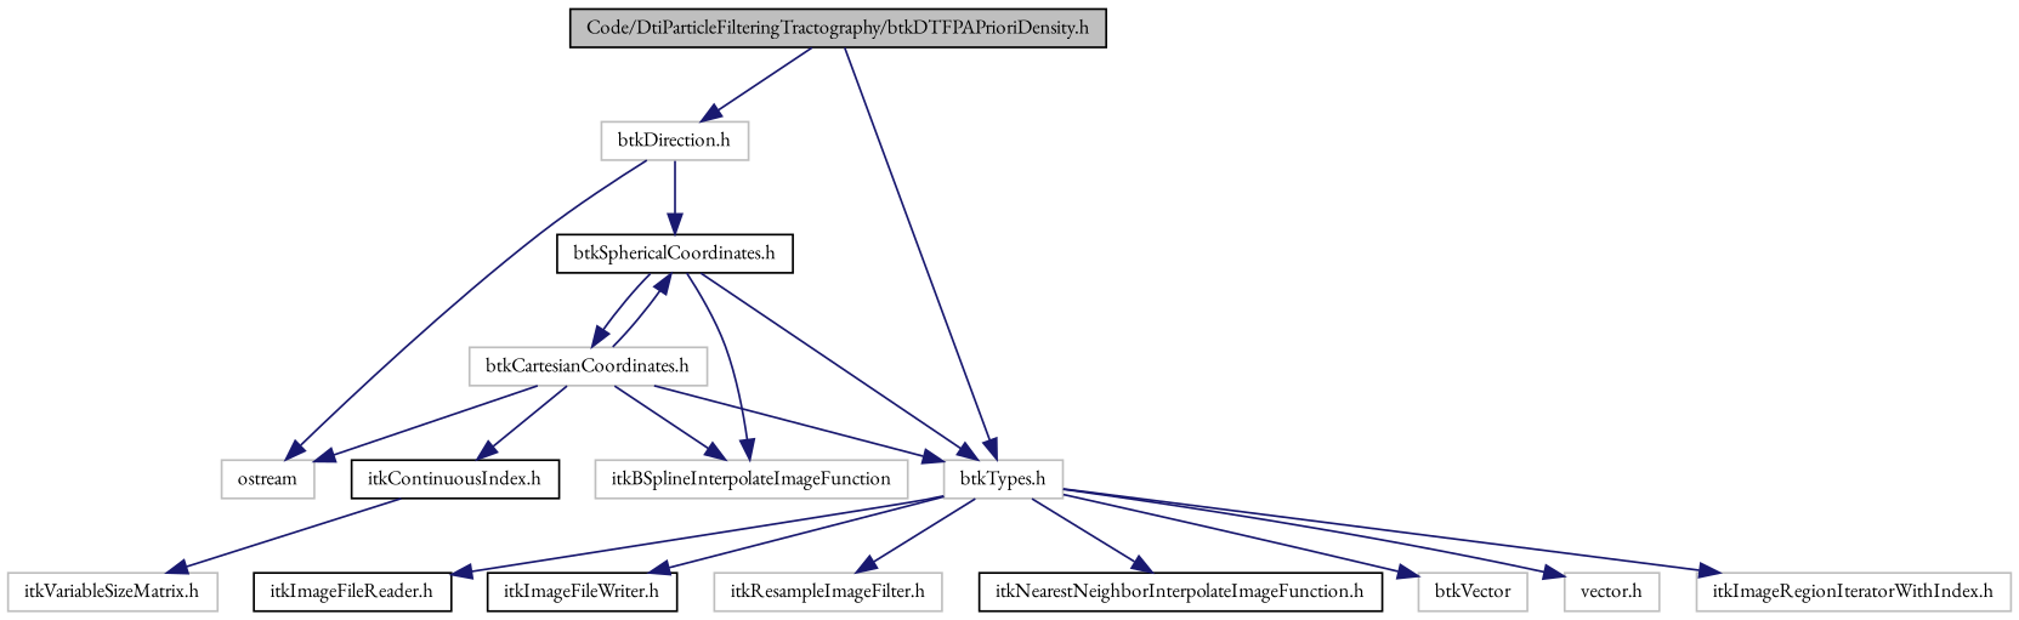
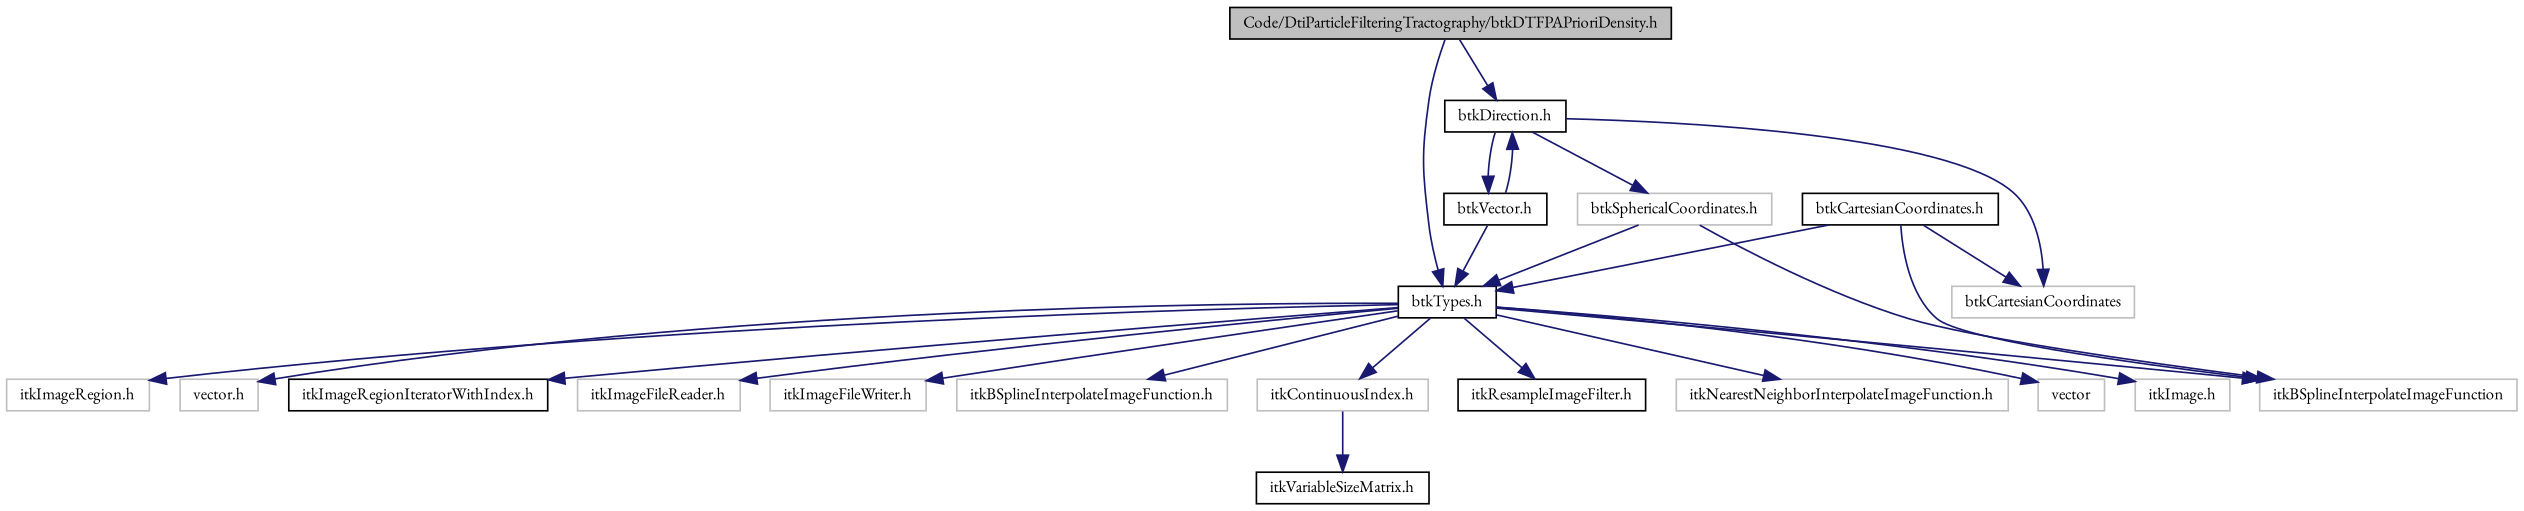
  digraph {
    fontname="EB Garamond"
    node [color=grey75 fillcolor=white fontname="EB Garamond" fontsize=10 shape=record style=filled]
    edge [color=midnightblue fontname="EB Garamond" fontsize=10 labelfontname="FreeSans.ttf" labelfontsize=10 style=solid]
    n1 [color=black fillcolor=grey75 fontcolor=black height=0.2 label="Code/DtiParticleFilteringTractography/btkDTFPAPrioriDensity.h" width=0.4]
-   n2 [height=0.2 label="btkTypes.h" width=0.4]
-   n3 [height=0.2 label="btkDirection.h" width=0.4]
+   n2 [color=black height=0.2 label="btkTypes.h" width=0.4]
+   n3 [color=black height=0.2 label="btkDirection.h" width=0.4]
+   n4 [height=0.2 label="itkImage.h" width=0.4]
+   n5 [height=0.2 label="itkImageRegion.h" width=0.4]
    n6 [height=0.2 label="vector.h" width=0.4]
-   n7 [height=0.2 label="itkImageRegionIteratorWithIndex.h" width=0.4]
-   n8 [color=black height=0.2 label="itkImageFileReader.h" width=0.4]
-   n9 [color=black height=0.2 label="itkImageFileWriter.h" width=0.4]
-   n11 [color=black height=0.2 label="itkContinuousIndex.h" width=0.4]
-   n12 [height=0.2 label="itkResampleImageFilter.h" width=0.4]
-   n13 [color=black height=0.2 label="itkNearestNeighborInterpolateImageFunction.h" width=0.4]
+   n7 [color=black height=0.2 label="itkImageRegionIteratorWithIndex.h" width=0.4]
+   n8 [height=0.2 label="itkImageFileReader.h" width=0.4]
+   n9 [height=0.2 label="itkImageFileWriter.h" width=0.4]
+   n10 [height=0.2 label="itkBSplineInterpolateImageFunction.h" width=0.4]
+   n11 [height=0.2 label="itkContinuousIndex.h" width=0.4]
+   n12 [color=black height=0.2 label="itkResampleImageFilter.h" width=0.4]
+   n13 [height=0.2 label="itkNearestNeighborInterpolateImageFunction.h" width=0.4]
    n14 [height=0.2 label=itkBSplineInterpolateImageFunction width=0.4]
-   n15 [height=0.2 label=btkVector width=0.4]
-   n16 [color=black height=0.2 label="btkSphericalCoordinates.h" width=0.4]
-   n18 [height=0.2 label=ostream width=0.4]
-   n19 [height=0.2 label="itkVariableSizeMatrix.h" width=0.4]
-   n20 [height=0.2 label="btkCartesianCoordinates.h" width=0.4]
+   n15 [height=0.2 label=vector width=0.4]
+   n16 [height=0.2 label="btkSphericalCoordinates.h" width=0.4]
+   n17 [color=black height=0.2 label="btkVector.h" width=0.4]
+   n18 [height=0.2 label=btkCartesianCoordinates width=0.4]
+   n19 [color=black height=0.2 label="itkVariableSizeMatrix.h" width=0.4]
+   n20 [color=black height=0.2 label="btkCartesianCoordinates.h" width=0.4]
    n1 -> n2
    n1 -> n3
+   n2 -> n4
+   n2 -> n5
    n2 -> n6
    n2 -> n7
    n2 -> n8
    n2 -> n9
-   n20 -> n11
+   n2 -> n10
+   n2 -> n11
    n2 -> n12
    n2 -> n13
+   n2 -> n14
    n2 -> n15
    n3 -> n16
+   n3 -> n17
    n3 -> n18
    n11 -> n19
    n16 -> n2
    n16 -> n14
-   n16 -> n20
+   n17 -> n2
+   n17 -> n3
    n20 -> n2
    n20 -> n14
-   n20 -> n16
    n20 -> n18
  }
